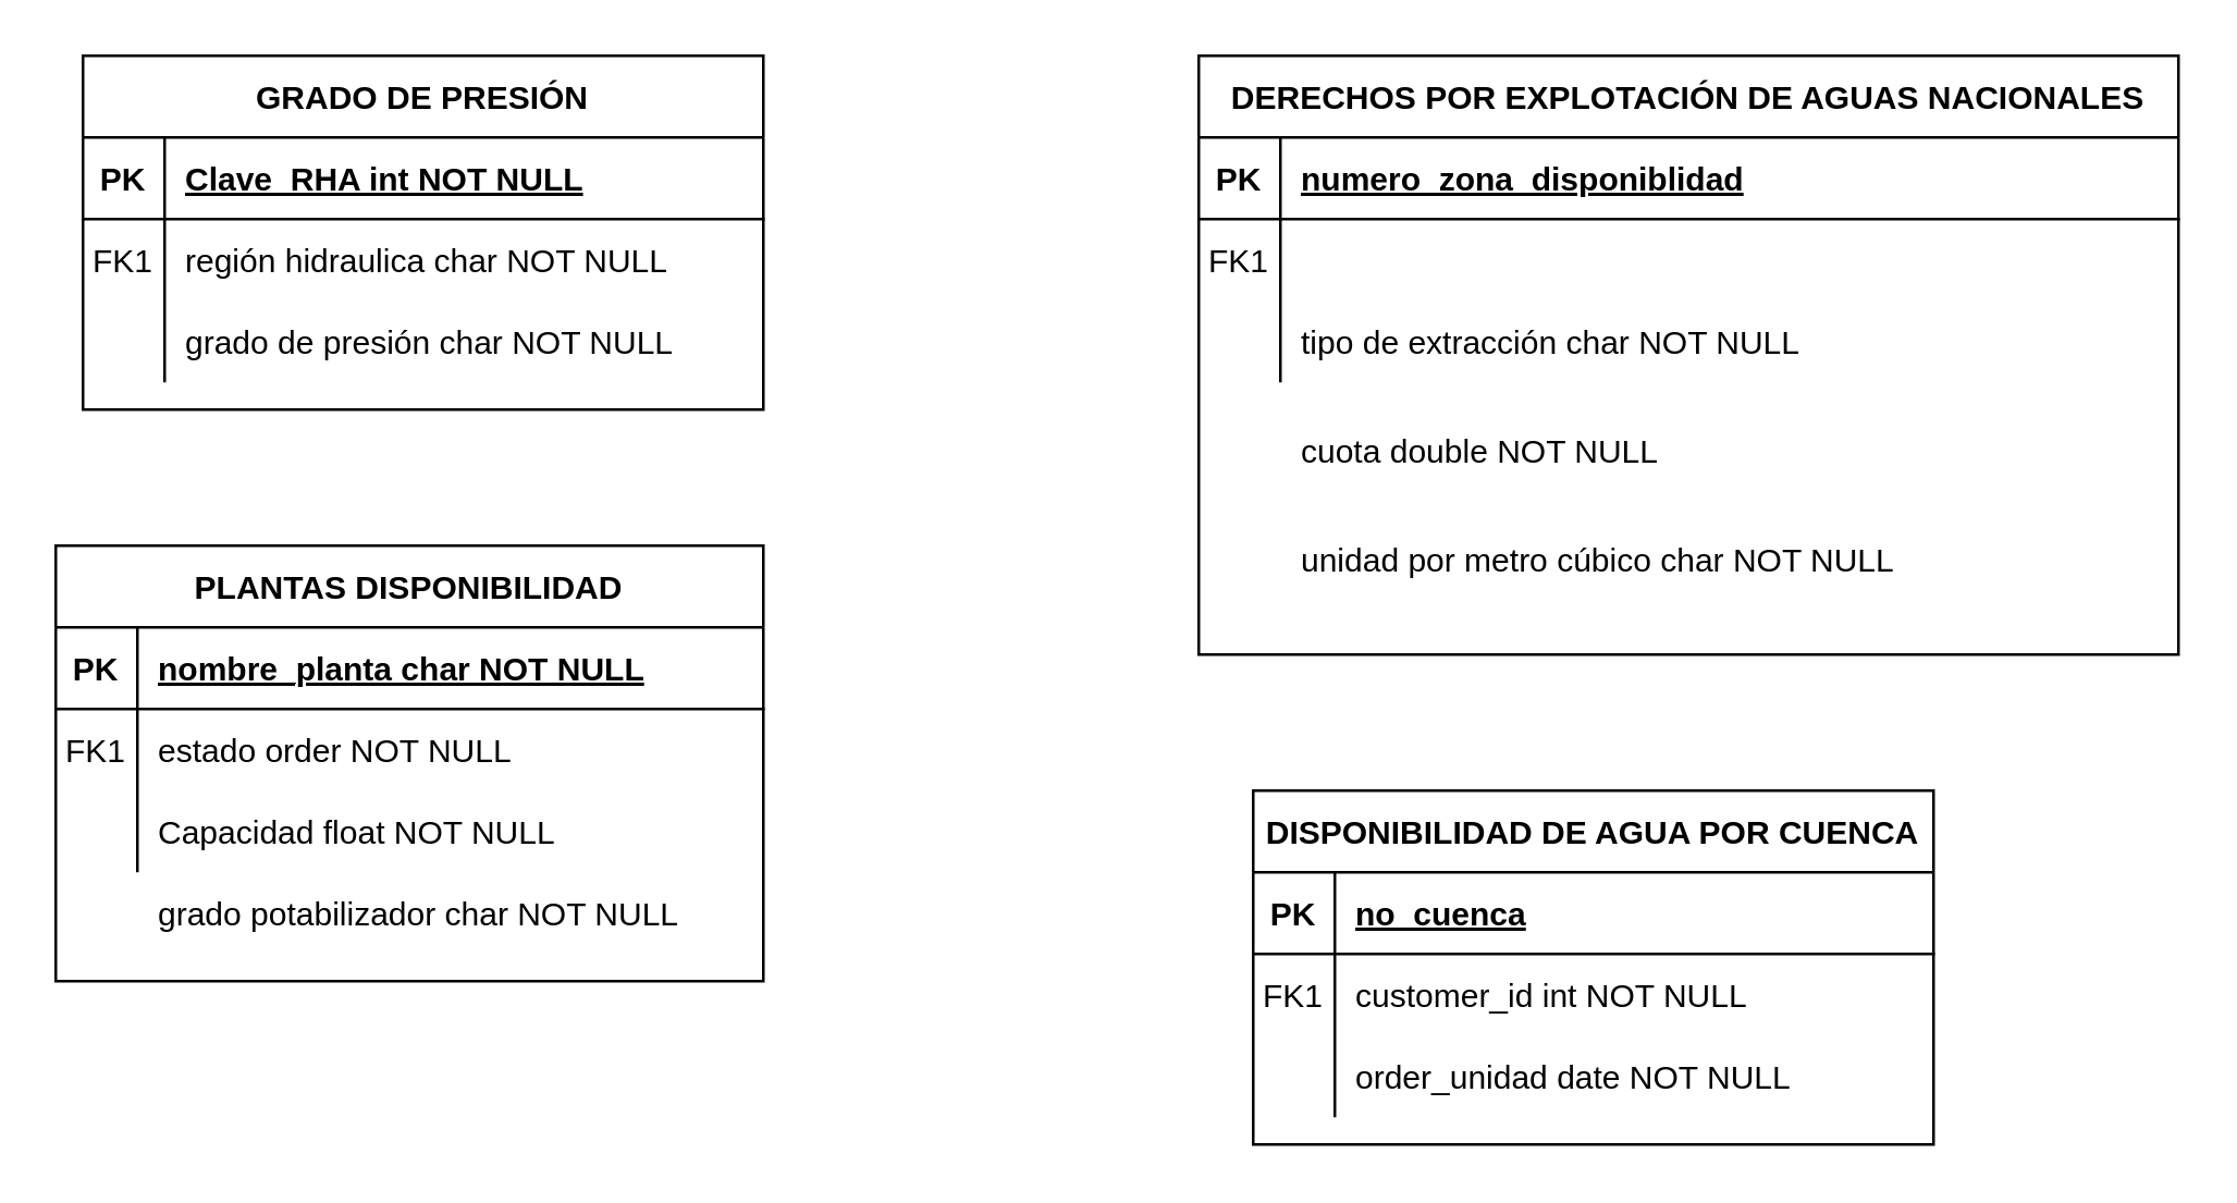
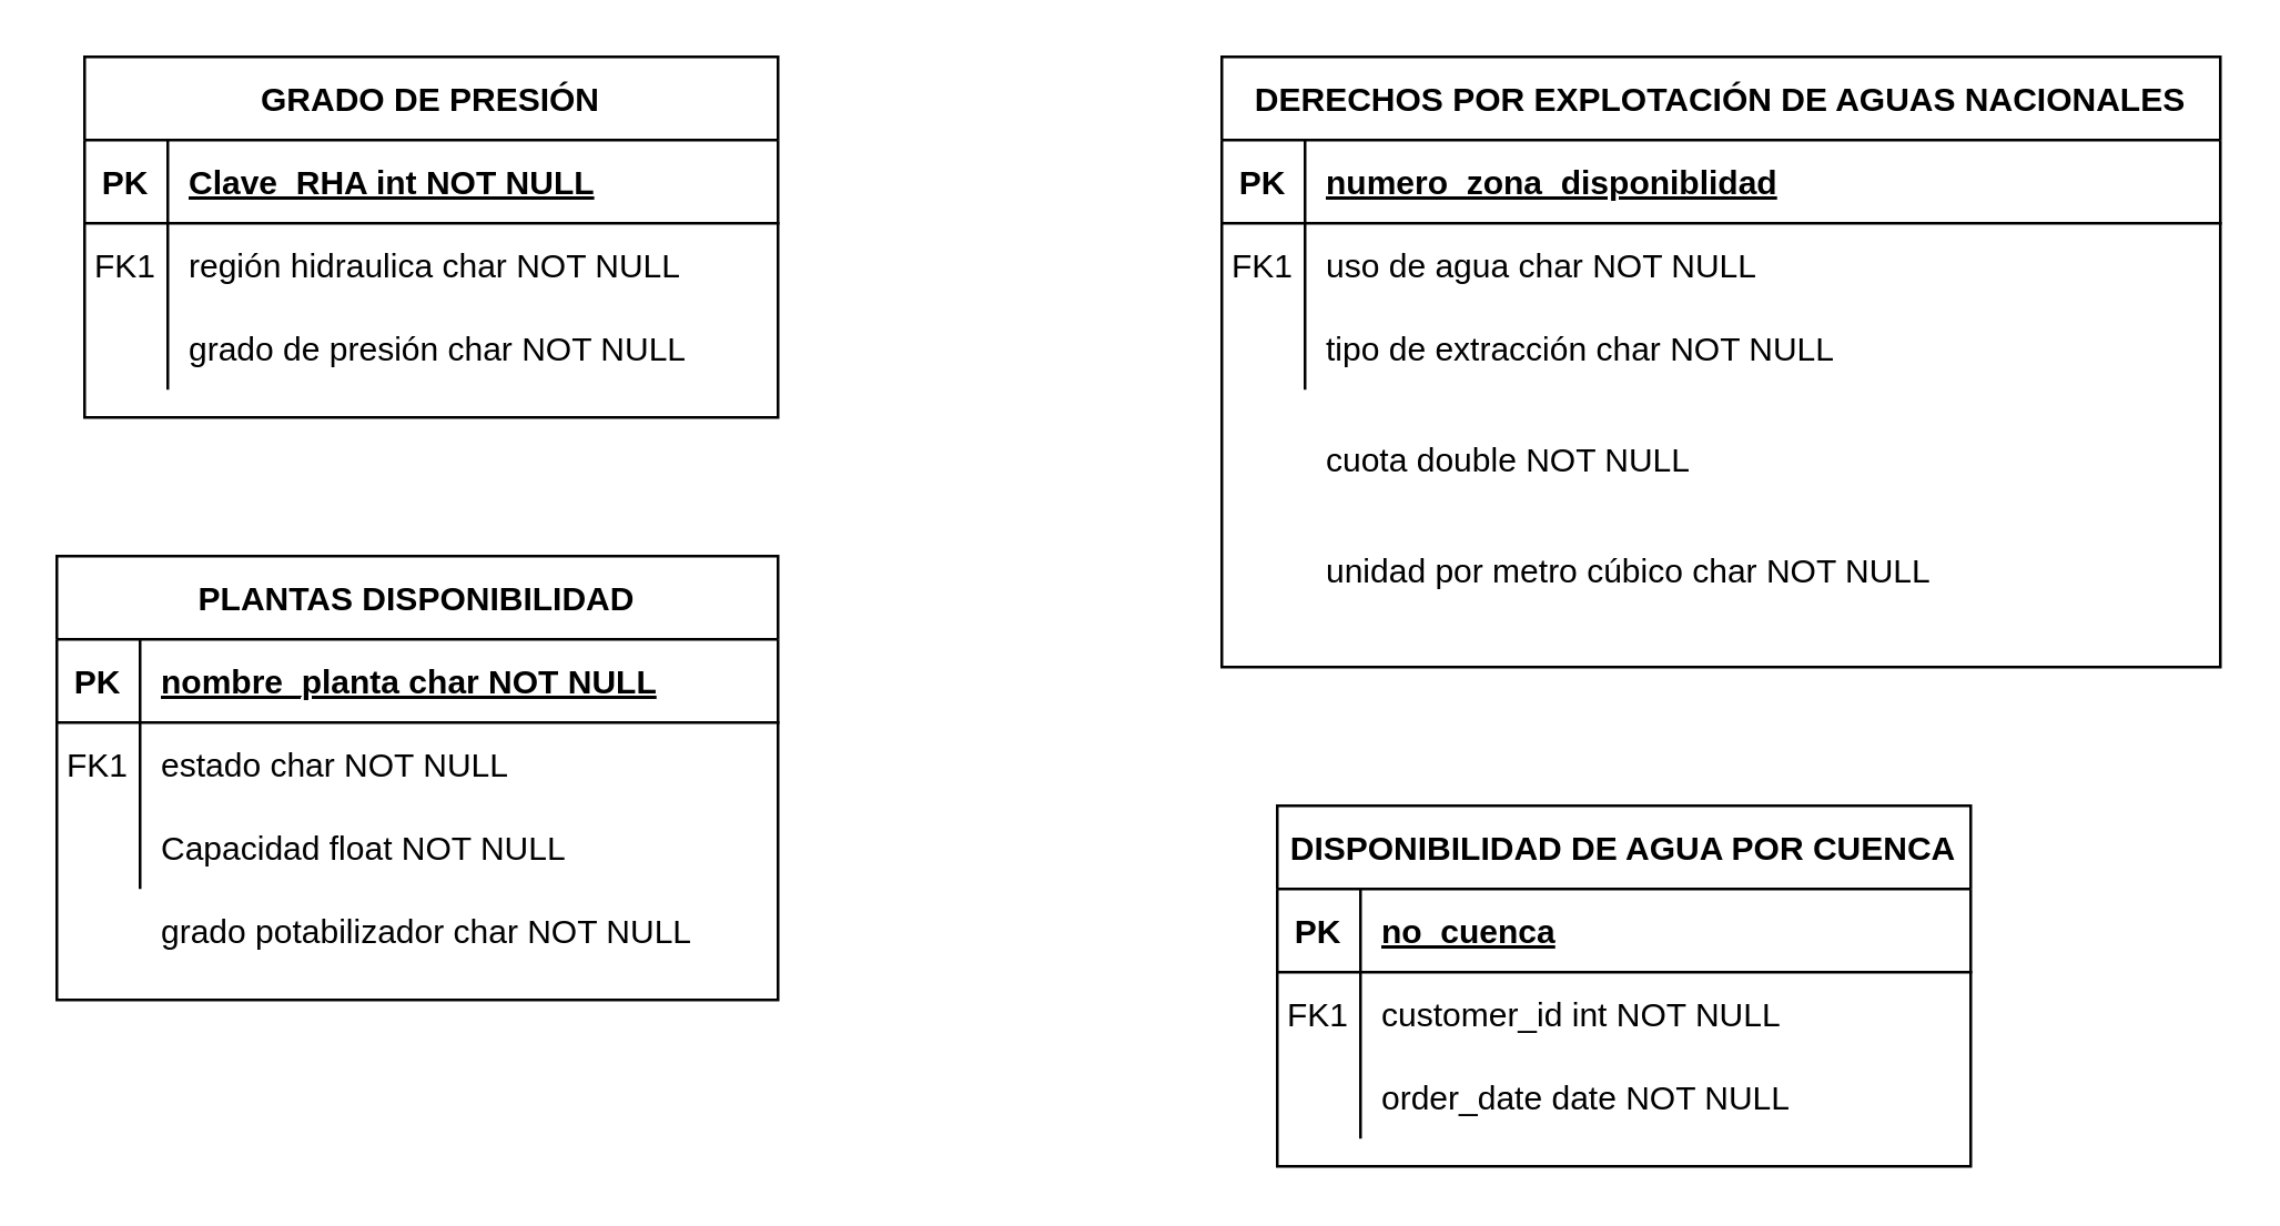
  <mxCell id="0" />
  <mxCell id="1" parent="0" />
  <mxCell id="2" value="GRADO DE PRESIÓN" style="shape=table;startSize=30;container=1;collapsible=1;childLayout=tableLayout;fixedRows=1;rowLines=0;fontStyle=1;align=center;resizeLast=1;" parent="1" vertex="1"><mxGeometry x="30" y="20" width="250" height="130" as="geometry" /></mxCell>
  <mxCell id="3" value="" style="shape=partialRectangle;collapsible=0;dropTarget=0;pointerEvents=0;fillColor=none;points=[[0,0.5],[1,0.5]];portConstraint=eastwest;top=0;left=0;right=0;bottom=1;" parent="2" vertex="1"><mxGeometry y="30" width="250" height="30" as="geometry" /></mxCell>
  <mxCell id="4" value="PK" style="shape=partialRectangle;overflow=hidden;connectable=0;fillColor=none;top=0;left=0;bottom=0;right=0;fontStyle=1;" parent="3" vertex="1"><mxGeometry width="30" height="30" as="geometry" /></mxCell>
  <mxCell id="5" value="Clave_RHA int NOT NULL" style="shape=partialRectangle;overflow=hidden;connectable=0;fillColor=none;top=0;left=0;bottom=0;right=0;align=left;spacingLeft=6;fontStyle=5;" parent="3" vertex="1"><mxGeometry x="30" width="220" height="30" as="geometry" /></mxCell>
  <mxCell id="6" value="" style="shape=partialRectangle;collapsible=0;dropTarget=0;pointerEvents=0;fillColor=none;points=[[0,0.5],[1,0.5]];portConstraint=eastwest;top=0;left=0;right=0;bottom=0;" parent="2" vertex="1"><mxGeometry y="60" width="250" height="30" as="geometry" /></mxCell>
  <mxCell id="7" value="FK1" style="shape=partialRectangle;overflow=hidden;connectable=0;fillColor=none;top=0;left=0;bottom=0;right=0;" parent="6" vertex="1"><mxGeometry width="30" height="30" as="geometry" /></mxCell>
  <mxCell id="8" value="región hidraulica char NOT NULL" style="shape=partialRectangle;overflow=hidden;connectable=0;fillColor=none;top=0;left=0;bottom=0;right=0;align=left;spacingLeft=6;" parent="6" vertex="1"><mxGeometry x="30" width="220" height="30" as="geometry" /></mxCell>
  <mxCell id="9" value="" style="shape=partialRectangle;collapsible=0;dropTarget=0;pointerEvents=0;fillColor=none;points=[[0,0.5],[1,0.5]];portConstraint=eastwest;top=0;left=0;right=0;bottom=0;" parent="2" vertex="1"><mxGeometry y="90" width="250" height="30" as="geometry" /></mxCell>
  <mxCell id="10" value="" style="shape=partialRectangle;overflow=hidden;connectable=0;fillColor=none;top=0;left=0;bottom=0;right=0;" parent="9" vertex="1"><mxGeometry width="30" height="30" as="geometry" /></mxCell>
  <mxCell id="11" value="grado de presión char NOT NULL" style="shape=partialRectangle;overflow=hidden;connectable=0;fillColor=none;top=0;left=0;bottom=0;right=0;align=left;spacingLeft=6;" parent="9" vertex="1"><mxGeometry x="30" width="220" height="30" as="geometry" /></mxCell>
  <mxCell id="12" value="PLANTAS DISPONIBILIDAD" style="shape=table;startSize=30;container=1;collapsible=1;childLayout=tableLayout;fixedRows=1;rowLines=0;fontStyle=1;align=center;resizeLast=1;" parent="1" vertex="1"><mxGeometry x="20" y="200" width="260" height="160" as="geometry" /></mxCell>
  <mxCell id="13" value="" style="shape=partialRectangle;collapsible=0;dropTarget=0;pointerEvents=0;fillColor=none;points=[[0,0.5],[1,0.5]];portConstraint=eastwest;top=0;left=0;right=0;bottom=1;" parent="12" vertex="1"><mxGeometry y="30" width="260" height="30" as="geometry" /></mxCell>
  <mxCell id="14" value="PK" style="shape=partialRectangle;overflow=hidden;connectable=0;fillColor=none;top=0;left=0;bottom=0;right=0;fontStyle=1;" parent="13" vertex="1"><mxGeometry width="30" height="30" as="geometry" /></mxCell>
  <mxCell id="15" value="nombre_planta char NOT NULL" style="shape=partialRectangle;overflow=hidden;connectable=0;fillColor=none;top=0;left=0;bottom=0;right=0;align=left;spacingLeft=6;fontStyle=5;" parent="13" vertex="1"><mxGeometry x="30" width="230" height="30" as="geometry" /></mxCell>
  <mxCell id="16" value="" style="shape=partialRectangle;collapsible=0;dropTarget=0;pointerEvents=0;fillColor=none;points=[[0,0.5],[1,0.5]];portConstraint=eastwest;top=0;left=0;right=0;bottom=0;" parent="12" vertex="1"><mxGeometry y="60" width="260" height="30" as="geometry" /></mxCell>
  <mxCell id="17" value="FK1" style="shape=partialRectangle;overflow=hidden;connectable=0;fillColor=none;top=0;left=0;bottom=0;right=0;" parent="16" vertex="1"><mxGeometry width="30" height="30" as="geometry" /></mxCell>
- <mxCell id="18" value="estado order NOT NULL" style="shape=partialRectangle;overflow=hidden;connectable=0;fillColor=none;top=0;left=0;bottom=0;right=0;align=left;spacingLeft=6;" parent="16" vertex="1"><mxGeometry x="30" width="230" height="30" as="geometry" /></mxCell>
+ <mxCell id="18" value="estado char NOT NULL" style="shape=partialRectangle;overflow=hidden;connectable=0;fillColor=none;top=0;left=0;bottom=0;right=0;align=left;spacingLeft=6;" parent="16" vertex="1"><mxGeometry x="30" width="230" height="30" as="geometry" /></mxCell>
  <mxCell id="19" value="" style="shape=partialRectangle;collapsible=0;dropTarget=0;pointerEvents=0;fillColor=none;points=[[0,0.5],[1,0.5]];portConstraint=eastwest;top=0;left=0;right=0;bottom=0;" parent="12" vertex="1"><mxGeometry y="90" width="260" height="30" as="geometry" /></mxCell>
  <mxCell id="20" value="" style="shape=partialRectangle;overflow=hidden;connectable=0;fillColor=none;top=0;left=0;bottom=0;right=0;" parent="19" vertex="1"><mxGeometry width="30" height="30" as="geometry" /></mxCell>
  <mxCell id="21" value="Capacidad float NOT NULL" style="shape=partialRectangle;overflow=hidden;connectable=0;fillColor=none;top=0;left=0;bottom=0;right=0;align=left;spacingLeft=6;" parent="19" vertex="1"><mxGeometry x="30" width="230" height="30" as="geometry" /></mxCell>
  <mxCell id="22" value="DISPONIBILIDAD DE AGUA POR CUENCA" style="shape=table;startSize=30;container=1;collapsible=1;childLayout=tableLayout;fixedRows=1;rowLines=0;fontStyle=1;align=center;resizeLast=1;" parent="1" vertex="1"><mxGeometry x="460" y="290" width="250" height="130" as="geometry" /></mxCell>
  <mxCell id="23" value="" style="shape=partialRectangle;collapsible=0;dropTarget=0;pointerEvents=0;fillColor=none;points=[[0,0.5],[1,0.5]];portConstraint=eastwest;top=0;left=0;right=0;bottom=1;" parent="22" vertex="1"><mxGeometry y="30" width="250" height="30" as="geometry" /></mxCell>
  <mxCell id="24" value="PK" style="shape=partialRectangle;overflow=hidden;connectable=0;fillColor=none;top=0;left=0;bottom=0;right=0;fontStyle=1;" parent="23" vertex="1"><mxGeometry width="30" height="30" as="geometry" /></mxCell>
  <mxCell id="25" value="no_cuenca" style="shape=partialRectangle;overflow=hidden;connectable=0;fillColor=none;top=0;left=0;bottom=0;right=0;align=left;spacingLeft=6;fontStyle=5;" parent="23" vertex="1"><mxGeometry x="30" width="220" height="30" as="geometry" /></mxCell>
  <mxCell id="26" value="" style="shape=partialRectangle;collapsible=0;dropTarget=0;pointerEvents=0;fillColor=none;points=[[0,0.5],[1,0.5]];portConstraint=eastwest;top=0;left=0;right=0;bottom=0;" parent="22" vertex="1"><mxGeometry y="60" width="250" height="30" as="geometry" /></mxCell>
  <mxCell id="27" value="FK1" style="shape=partialRectangle;overflow=hidden;connectable=0;fillColor=none;top=0;left=0;bottom=0;right=0;" parent="26" vertex="1"><mxGeometry width="30" height="30" as="geometry" /></mxCell>
  <mxCell id="28" value="customer_id int NOT NULL" style="shape=partialRectangle;overflow=hidden;connectable=0;fillColor=none;top=0;left=0;bottom=0;right=0;align=left;spacingLeft=6;" parent="26" vertex="1"><mxGeometry x="30" width="220" height="30" as="geometry" /></mxCell>
  <mxCell id="29" value="" style="shape=partialRectangle;collapsible=0;dropTarget=0;pointerEvents=0;fillColor=none;points=[[0,0.5],[1,0.5]];portConstraint=eastwest;top=0;left=0;right=0;bottom=0;" parent="22" vertex="1"><mxGeometry y="90" width="250" height="30" as="geometry" /></mxCell>
  <mxCell id="30" value="" style="shape=partialRectangle;overflow=hidden;connectable=0;fillColor=none;top=0;left=0;bottom=0;right=0;" parent="29" vertex="1"><mxGeometry width="30" height="30" as="geometry" /></mxCell>
- <mxCell id="31" value="order_unidad date NOT NULL" style="shape=partialRectangle;overflow=hidden;connectable=0;fillColor=none;top=0;left=0;bottom=0;right=0;align=left;spacingLeft=6;" parent="29" vertex="1"><mxGeometry x="30" width="220" height="30" as="geometry" /></mxCell>
+ <mxCell id="31" value="order_date date NOT NULL" style="shape=partialRectangle;overflow=hidden;connectable=0;fillColor=none;top=0;left=0;bottom=0;right=0;align=left;spacingLeft=6;" parent="29" vertex="1"><mxGeometry x="30" width="220" height="30" as="geometry" /></mxCell>
  <mxCell id="32" value="DERECHOS POR EXPLOTACIÓN DE AGUAS NACIONALES" style="shape=table;startSize=30;container=1;collapsible=1;childLayout=tableLayout;fixedRows=1;rowLines=0;fontStyle=1;align=center;resizeLast=1;" parent="1" vertex="1"><mxGeometry x="440" y="20" width="360" height="220" as="geometry" /></mxCell>
  <mxCell id="33" value="" style="shape=partialRectangle;collapsible=0;dropTarget=0;pointerEvents=0;fillColor=none;points=[[0,0.5],[1,0.5]];portConstraint=eastwest;top=0;left=0;right=0;bottom=1;" parent="32" vertex="1"><mxGeometry y="30" width="360" height="30" as="geometry" /></mxCell>
  <mxCell id="34" value="PK" style="shape=partialRectangle;overflow=hidden;connectable=0;fillColor=none;top=0;left=0;bottom=0;right=0;fontStyle=1;" parent="33" vertex="1"><mxGeometry width="30" height="30" as="geometry" /></mxCell>
  <mxCell id="35" value="numero_zona_disponiblidad" style="shape=partialRectangle;overflow=hidden;connectable=0;fillColor=none;top=0;left=0;bottom=0;right=0;align=left;spacingLeft=6;fontStyle=5;" parent="33" vertex="1"><mxGeometry x="30" width="330" height="30" as="geometry" /></mxCell>
  <mxCell id="36" value="" style="shape=partialRectangle;collapsible=0;dropTarget=0;pointerEvents=0;fillColor=none;points=[[0,0.5],[1,0.5]];portConstraint=eastwest;top=0;left=0;right=0;bottom=0;" parent="32" vertex="1"><mxGeometry y="60" width="360" height="30" as="geometry" /></mxCell>
  <mxCell id="37" value="FK1" style="shape=partialRectangle;overflow=hidden;connectable=0;fillColor=none;top=0;left=0;bottom=0;right=0;" parent="36" vertex="1"><mxGeometry width="30" height="30" as="geometry" /></mxCell>
+ <mxCell id="38" value="uso de agua char NOT NULL" style="shape=partialRectangle;overflow=hidden;connectable=0;fillColor=none;top=0;left=0;bottom=0;right=0;align=left;spacingLeft=6;" parent="36" vertex="1"><mxGeometry x="30" width="330" height="30" as="geometry" /></mxCell>
  <mxCell id="39" value="" style="shape=partialRectangle;collapsible=0;dropTarget=0;pointerEvents=0;fillColor=none;points=[[0,0.5],[1,0.5]];portConstraint=eastwest;top=0;left=0;right=0;bottom=0;" parent="32" vertex="1"><mxGeometry y="90" width="360" height="30" as="geometry" /></mxCell>
  <mxCell id="40" value="" style="shape=partialRectangle;overflow=hidden;connectable=0;fillColor=none;top=0;left=0;bottom=0;right=0;" parent="39" vertex="1"><mxGeometry width="30" height="30" as="geometry" /></mxCell>
  <mxCell id="41" value="tipo de extracción char NOT NULL" style="shape=partialRectangle;overflow=hidden;connectable=0;fillColor=none;top=0;left=0;bottom=0;right=0;align=left;spacingLeft=6;" parent="39" vertex="1"><mxGeometry x="30" width="330" height="30" as="geometry" /></mxCell>
  <mxCell id="42" value="grado potabilizador char NOT NULL" style="shape=partialRectangle;overflow=hidden;connectable=0;fillColor=none;top=0;left=0;bottom=0;right=0;align=left;spacingLeft=6;" vertex="1" parent="1"><mxGeometry x="50" y="320" width="220" height="30" as="geometry" /></mxCell>
  <mxCell id="43" value="cuota double NOT NULL" style="shape=partialRectangle;overflow=hidden;connectable=0;fillColor=none;top=0;left=0;bottom=0;right=0;align=left;spacingLeft=6;" vertex="1" parent="1"><mxGeometry x="470" y="150" width="330" height="30" as="geometry" /></mxCell>
  <mxCell id="44" value="unidad por metro cúbico char NOT NULL" style="shape=partialRectangle;overflow=hidden;connectable=0;fillColor=none;top=0;left=0;bottom=0;right=0;align=left;spacingLeft=6;" vertex="1" parent="1"><mxGeometry x="470" y="190" width="330" height="30" as="geometry" /></mxCell>
